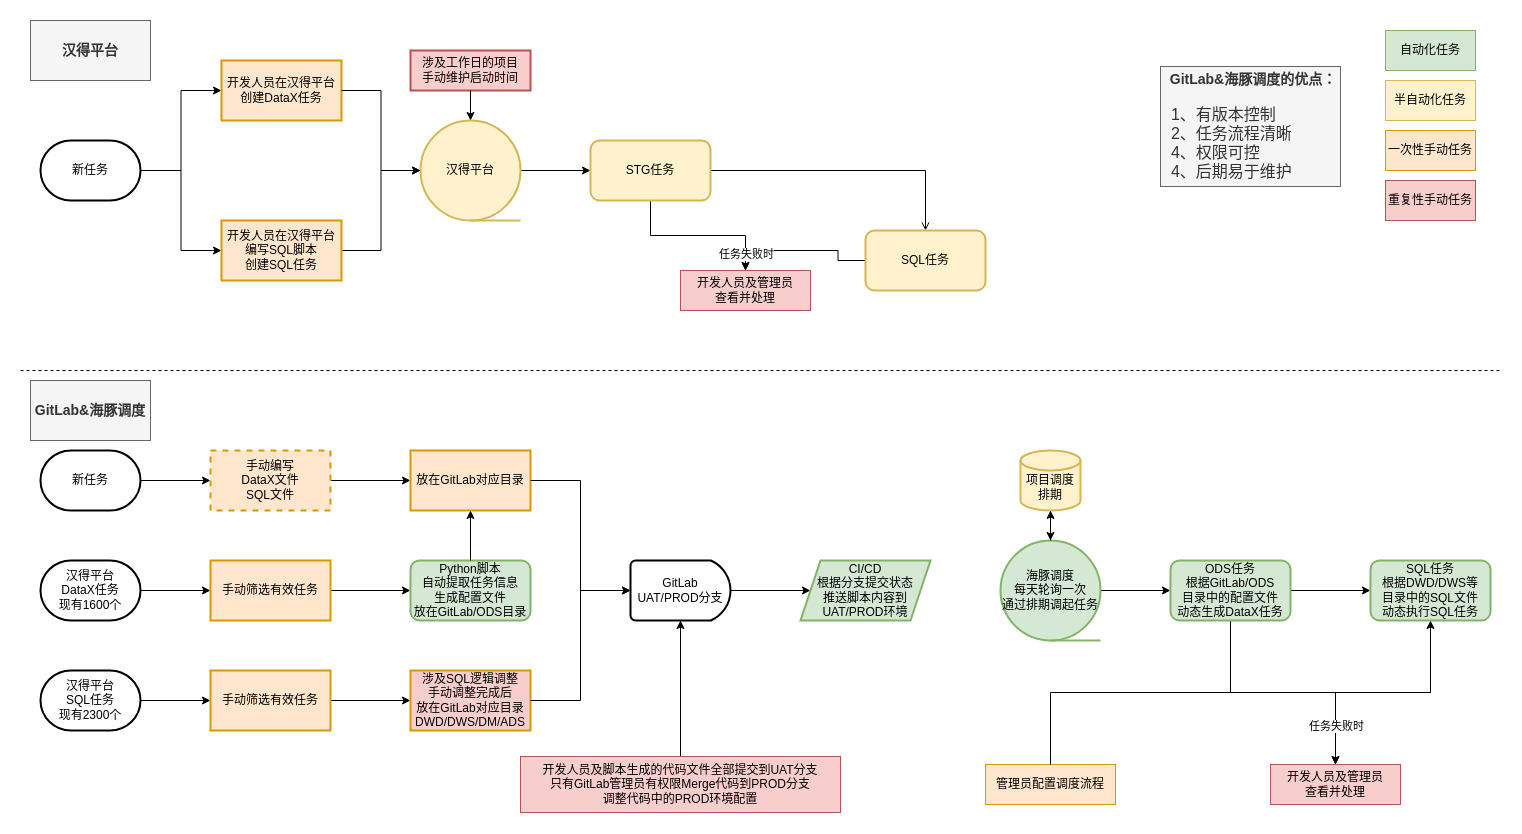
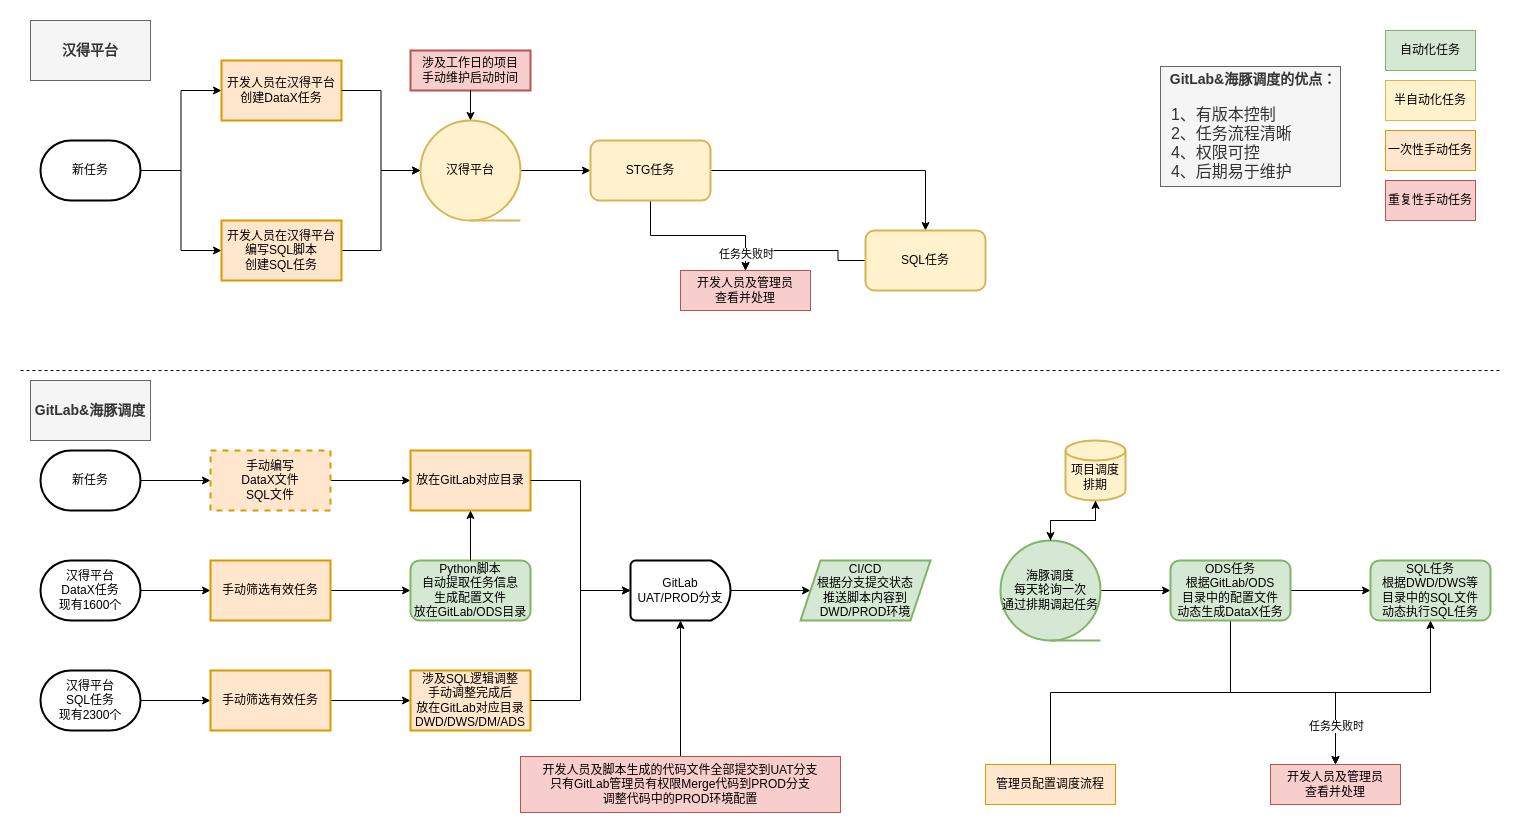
  <mxCell id="0" />
  <mxCell id="1" parent="0" />
  <mxCell id="2" value="" style="edgeStyle=orthogonalEdgeStyle;rounded=0;orthogonalLoop=1;jettySize=auto;html=1;" edge="1" parent="1" source="3" target="5"><mxGeometry relative="1" as="geometry" /></mxCell>
  <mxCell id="3" value="汉得平台&lt;br&gt;DataX任务&lt;br&gt;现有1600个" style="strokeWidth=2;html=1;shape=mxgraph.flowchart.terminator;whiteSpace=wrap;" vertex="1" parent="1"><mxGeometry x="40" y="560" width="100" height="60" as="geometry" /></mxCell>
  <mxCell id="4" value="" style="edgeStyle=orthogonalEdgeStyle;rounded=0;orthogonalLoop=1;jettySize=auto;html=1;" edge="1" parent="1" source="5" target="6"><mxGeometry relative="1" as="geometry" /></mxCell>
  <mxCell id="5" value="手动筛选有效任务" style="whiteSpace=wrap;html=1;strokeWidth=2;fillColor=#ffe6cc;strokeColor=#d79b00;" vertex="1" parent="1"><mxGeometry x="210" y="560" width="120" height="60" as="geometry" /></mxCell>
  <mxCell id="6" value="Python脚本&lt;br&gt;自动提取任务信息&lt;br&gt;生成配置文件&lt;br&gt;放在GitLab/ODS目录" style="rounded=1;whiteSpace=wrap;html=1;strokeWidth=2;fillColor=#d5e8d4;strokeColor=#82b366;" vertex="1" parent="1"><mxGeometry x="410" y="560" width="120" height="60" as="geometry" /></mxCell>
  <mxCell id="7" value="" style="edgeStyle=orthogonalEdgeStyle;rounded=0;orthogonalLoop=1;jettySize=auto;html=1;" edge="1" parent="1" source="8" target="10"><mxGeometry relative="1" as="geometry" /></mxCell>
  <mxCell id="8" value="汉得平台&lt;br&gt;SQL任务&lt;br&gt;现有2300个" style="strokeWidth=2;html=1;shape=mxgraph.flowchart.terminator;whiteSpace=wrap;" vertex="1" parent="1"><mxGeometry x="40" y="670" width="100" height="60" as="geometry" /></mxCell>
  <mxCell id="9" value="" style="edgeStyle=orthogonalEdgeStyle;rounded=0;orthogonalLoop=1;jettySize=auto;html=1;" edge="1" parent="1" source="10" target="11"><mxGeometry relative="1" as="geometry" /></mxCell>
  <mxCell id="10" value="手动筛选有效任务" style="whiteSpace=wrap;html=1;strokeWidth=2;fillColor=#ffe6cc;strokeColor=#d79b00;" vertex="1" parent="1"><mxGeometry x="210" y="670" width="120" height="60" as="geometry" /></mxCell>
- <mxCell id="11" value="涉及SQL逻辑调整&lt;br&gt;手动调整完成后&lt;br&gt;放在GitLab对应目录&lt;br&gt;DWD/DWS/DM/ADS" style="whiteSpace=wrap;html=1;fillColor=#f8cecc;strokeColor=#d79b00;strokeWidth=2;" vertex="1" parent="1"><mxGeometry x="410" y="670" width="120" height="60" as="geometry" /></mxCell>
+ <mxCell id="11" value="涉及SQL逻辑调整&lt;br&gt;手动调整完成后&lt;br&gt;放在GitLab对应目录&lt;br&gt;DWD/DWS/DM/ADS" style="whiteSpace=wrap;html=1;fillColor=#ffe6cc;strokeColor=#d79b00;strokeWidth=2;" vertex="1" parent="1"><mxGeometry x="410" y="670" width="120" height="60" as="geometry" /></mxCell>
  <mxCell id="12" value="" style="edgeStyle=orthogonalEdgeStyle;rounded=0;orthogonalLoop=1;jettySize=auto;html=1;" edge="1" parent="1" source="13" target="15"><mxGeometry relative="1" as="geometry" /></mxCell>
  <mxCell id="13" value="新任务" style="strokeWidth=2;html=1;shape=mxgraph.flowchart.terminator;whiteSpace=wrap;" vertex="1" parent="1"><mxGeometry x="40" y="450" width="100" height="60" as="geometry" /></mxCell>
  <mxCell id="14" value="" style="edgeStyle=orthogonalEdgeStyle;rounded=0;orthogonalLoop=1;jettySize=auto;html=1;" edge="1" parent="1" source="15" target="16"><mxGeometry relative="1" as="geometry" /></mxCell>
  <mxCell id="15" value="手动编写&lt;br&gt;DataX文件&lt;br&gt;SQL文件" style="whiteSpace=wrap;html=1;strokeWidth=2;fillColor=#ffe6cc;strokeColor=#d79b00;dashed=1;" vertex="1" parent="1"><mxGeometry x="210" y="450" width="120" height="60" as="geometry" /></mxCell>
  <mxCell id="16" value="放在GitLab对应目录" style="whiteSpace=wrap;html=1;fillColor=#ffe6cc;strokeColor=#d79b00;strokeWidth=2;" vertex="1" parent="1"><mxGeometry x="410" y="450" width="120" height="60" as="geometry" /></mxCell>
  <mxCell id="17" value="" style="edgeStyle=orthogonalEdgeStyle;rounded=0;orthogonalLoop=1;jettySize=auto;html=1;" edge="1" parent="1" source="18" target="24"><mxGeometry relative="1" as="geometry" /></mxCell>
  <mxCell id="18" value="GitLab&lt;br&gt;UAT/PROD分支" style="strokeWidth=2;html=1;shape=mxgraph.flowchart.delay;whiteSpace=wrap;" vertex="1" parent="1"><mxGeometry x="630" y="560" width="100" height="60" as="geometry" /></mxCell>
  <mxCell id="19" style="edgeStyle=orthogonalEdgeStyle;rounded=0;orthogonalLoop=1;jettySize=auto;html=1;entryX=0;entryY=0.5;entryDx=0;entryDy=0;entryPerimeter=0;" edge="1" parent="1" source="16" target="18"><mxGeometry relative="1" as="geometry" /></mxCell>
  <mxCell id="20" style="edgeStyle=orthogonalEdgeStyle;rounded=0;orthogonalLoop=1;jettySize=auto;html=1;entryX=0;entryY=0.5;entryDx=0;entryDy=0;entryPerimeter=0;" edge="1" parent="1" source="11" target="18"><mxGeometry relative="1" as="geometry" /></mxCell>
  <mxCell id="21" style="edgeStyle=orthogonalEdgeStyle;rounded=0;orthogonalLoop=1;jettySize=auto;html=1;" edge="1" parent="1" source="6" target="16"><mxGeometry relative="1" as="geometry" /></mxCell>
  <mxCell id="22" style="edgeStyle=orthogonalEdgeStyle;rounded=0;orthogonalLoop=1;jettySize=auto;html=1;" edge="1" parent="1" source="23" target="18"><mxGeometry relative="1" as="geometry" /></mxCell>
  <mxCell id="23" value="开发人员及脚本生成的代码文件全部提交到UAT分支&lt;br style=&quot;border-color: var(--border-color);&quot;&gt;&lt;span style=&quot;&quot;&gt;只有GitLab管理员有权限Merge代码到PROD分支&lt;br&gt;调整代码中的PROD环境配置&lt;br&gt;&lt;/span&gt;" style="rounded=0;whiteSpace=wrap;html=1;fillColor=#f8cecc;strokeColor=#b85450;" vertex="1" parent="1"><mxGeometry x="520" y="756" width="320" height="56" as="geometry" /></mxCell>
- <mxCell id="24" value="CI/CD&lt;br style=&quot;border-color: var(--border-color);&quot;&gt;根据分支提交状态&lt;br&gt;推送脚本内容到&lt;br&gt;UAT/PROD环境" style="shape=parallelogram;perimeter=parallelogramPerimeter;whiteSpace=wrap;html=1;fixedSize=1;strokeWidth=2;fillColor=#d5e8d4;strokeColor=#82b366;" vertex="1" parent="1"><mxGeometry x="800" y="560" width="130" height="60" as="geometry" /></mxCell>
+ <mxCell id="24" value="CI/CD&lt;br style=&quot;border-color: var(--border-color);&quot;&gt;根据分支提交状态&lt;br&gt;推送脚本内容到&lt;br&gt;DWD/PROD环境" style="shape=parallelogram;perimeter=parallelogramPerimeter;whiteSpace=wrap;html=1;fixedSize=1;strokeWidth=2;fillColor=#d5e8d4;strokeColor=#82b366;" vertex="1" parent="1"><mxGeometry x="800" y="560" width="130" height="60" as="geometry" /></mxCell>
  <mxCell id="25" value="" style="edgeStyle=orthogonalEdgeStyle;rounded=0;orthogonalLoop=1;jettySize=auto;html=1;" edge="1" parent="1" source="26" target="34"><mxGeometry relative="1" as="geometry" /></mxCell>
  <mxCell id="26" value="海豚调度&lt;br&gt;每天轮询一次&lt;br&gt;通过排期调起任务" style="strokeWidth=2;html=1;shape=mxgraph.flowchart.sequential_data;whiteSpace=wrap;fillColor=#d5e8d4;strokeColor=#82b366;" vertex="1" parent="1"><mxGeometry x="1000" y="540" width="100" height="100" as="geometry" /></mxCell>
  <mxCell id="27" style="edgeStyle=orthogonalEdgeStyle;rounded=0;orthogonalLoop=1;jettySize=auto;html=1;" edge="1" parent="1" source="28" target="26"><mxGeometry relative="1" as="geometry" /></mxCell>
- <mxCell id="28" value="&lt;br&gt;项目调度排期" style="strokeWidth=2;html=1;shape=mxgraph.flowchart.database;whiteSpace=wrap;fillColor=#fff2cc;strokeColor=#d6b656;" vertex="1" parent="1"><mxGeometry x="1020" y="450" width="60" height="60" as="geometry" /></mxCell>
+ <mxCell id="28" value="&lt;br&gt;项目调度排期" style="strokeWidth=2;html=1;shape=mxgraph.flowchart.database;whiteSpace=wrap;fillColor=#fff2cc;strokeColor=#d6b656;" vertex="1" parent="1"><mxGeometry x="1065" y="440" width="60" height="60" as="geometry" /></mxCell>
  <mxCell id="29" style="edgeStyle=orthogonalEdgeStyle;rounded=0;orthogonalLoop=1;jettySize=auto;html=1;entryX=0.5;entryY=1;entryDx=0;entryDy=0;entryPerimeter=0;" edge="1" parent="1" source="26" target="28"><mxGeometry relative="1" as="geometry" /></mxCell>
  <mxCell id="30" value="管理员配置调度流程" style="rounded=0;whiteSpace=wrap;html=1;fillColor=#ffe6cc;strokeColor=#d79b00;" vertex="1" parent="1"><mxGeometry x="985" y="764" width="130" height="40" as="geometry" /></mxCell>
  <mxCell id="31" style="edgeStyle=orthogonalEdgeStyle;rounded=0;orthogonalLoop=1;jettySize=auto;html=1;exitX=0.5;exitY=0;exitDx=0;exitDy=0;" edge="1" parent="1" source="30" target="37"><mxGeometry relative="1" as="geometry"><mxPoint x="1049.5" y="810" as="sourcePoint" /><mxPoint x="1050" y="680" as="targetPoint" /></mxGeometry></mxCell>
  <mxCell id="32" value="" style="edgeStyle=orthogonalEdgeStyle;rounded=0;orthogonalLoop=1;jettySize=auto;html=1;" edge="1" parent="1" source="34" target="37"><mxGeometry relative="1" as="geometry" /></mxCell>
  <mxCell id="33" style="edgeStyle=orthogonalEdgeStyle;rounded=0;orthogonalLoop=1;jettySize=auto;html=1;entryX=0.5;entryY=0;entryDx=0;entryDy=0;" edge="1" parent="1" source="34" target="38"><mxGeometry relative="1" as="geometry" /></mxCell>
  <mxCell id="34" value="ODS任务&lt;br&gt;根据GitLab/ODS&lt;br&gt;目录中的配置文件&lt;br&gt;动态生成DataX任务" style="rounded=1;whiteSpace=wrap;html=1;fillColor=#d5e8d4;strokeColor=#82b366;strokeWidth=2;" vertex="1" parent="1"><mxGeometry x="1170" y="560" width="120" height="60" as="geometry" /></mxCell>
  <mxCell id="35" style="edgeStyle=orthogonalEdgeStyle;rounded=0;orthogonalLoop=1;jettySize=auto;html=1;entryX=0.5;entryY=0;entryDx=0;entryDy=0;" edge="1" parent="1" source="37" target="38"><mxGeometry relative="1" as="geometry" /></mxCell>
  <mxCell id="36" value="任务失败时" style="edgeLabel;html=1;align=center;verticalAlign=middle;resizable=0;points=[];" vertex="1" connectable="0" parent="35"><mxGeometry x="0.632" y="-1" relative="1" as="geometry"><mxPoint x="1" y="5" as="offset" /></mxGeometry></mxCell>
  <mxCell id="37" value="SQL任务&lt;br&gt;根据DWD/DWS等&lt;br&gt;目录中的SQL文件&lt;br&gt;动态执行SQL任务" style="whiteSpace=wrap;html=1;fillColor=#d5e8d4;strokeColor=#82b366;rounded=1;strokeWidth=2;" vertex="1" parent="1"><mxGeometry x="1370" y="560" width="120" height="60" as="geometry" /></mxCell>
  <mxCell id="38" value="开发人员及管理员&lt;br&gt;查看并处理" style="rounded=0;whiteSpace=wrap;html=1;fillColor=#f8cecc;strokeColor=#b85450;" vertex="1" parent="1"><mxGeometry x="1270" y="764" width="130" height="40" as="geometry" /></mxCell>
  <mxCell id="39" value="" style="endArrow=none;dashed=1;html=1;rounded=0;" edge="1" parent="1"><mxGeometry width="50" height="50" relative="1" as="geometry"><mxPoint y="370" as="sourcePoint" x="20" /><mxPoint x="1500" y="370" as="targetPoint" /></mxGeometry></mxCell>
  <mxCell id="40" style="edgeStyle=orthogonalEdgeStyle;rounded=0;orthogonalLoop=1;jettySize=auto;html=1;entryX=0;entryY=0.5;entryDx=0;entryDy=0;" edge="1" parent="1" source="42" target="43"><mxGeometry relative="1" as="geometry" /></mxCell>
  <mxCell id="41" style="edgeStyle=orthogonalEdgeStyle;rounded=0;orthogonalLoop=1;jettySize=auto;html=1;entryX=0;entryY=0.5;entryDx=0;entryDy=0;" edge="1" parent="1" source="42" target="45"><mxGeometry relative="1" as="geometry" /></mxCell>
  <mxCell id="42" value="新任务" style="strokeWidth=2;html=1;shape=mxgraph.flowchart.terminator;whiteSpace=wrap;" vertex="1" parent="1"><mxGeometry x="40" y="140" width="100" height="60" as="geometry" /></mxCell>
  <mxCell id="43" value="开发人员在汉得平台&lt;br&gt;创建DataX任务" style="whiteSpace=wrap;html=1;strokeWidth=2;fillColor=#ffe6cc;strokeColor=#d79b00;" vertex="1" parent="1"><mxGeometry x="221" y="60" width="120" height="60" as="geometry" /></mxCell>
  <mxCell id="44" value="" style="edgeStyle=orthogonalEdgeStyle;rounded=0;orthogonalLoop=1;jettySize=auto;html=1;entryX=0;entryY=0.5;entryDx=0;entryDy=0;entryPerimeter=0;" edge="1" parent="1" source="45" target="47"><mxGeometry relative="1" as="geometry"><mxPoint x="580" y="170" as="targetPoint" /></mxGeometry></mxCell>
  <mxCell id="45" value="开发人员在汉得平台&lt;br&gt;编写SQL脚本&lt;br&gt;创建SQL任务" style="whiteSpace=wrap;html=1;strokeWidth=2;fillColor=#ffe6cc;strokeColor=#d79b00;" vertex="1" parent="1"><mxGeometry x="221" y="220" width="120" height="60" as="geometry" /></mxCell>
  <mxCell id="46" value="" style="edgeStyle=orthogonalEdgeStyle;rounded=0;orthogonalLoop=1;jettySize=auto;html=1;" edge="1" parent="1" source="47" target="52"><mxGeometry relative="1" as="geometry" /></mxCell>
  <mxCell id="47" value="汉得平台" style="strokeWidth=2;html=1;shape=mxgraph.flowchart.sequential_data;whiteSpace=wrap;fillColor=#fff2cc;strokeColor=#d6b656;" vertex="1" parent="1"><mxGeometry x="420" y="120" width="100" height="100" as="geometry" /></mxCell>
  <mxCell id="48" value="涉及工作日的项目&lt;br&gt;手动维护启动时间" style="whiteSpace=wrap;html=1;strokeWidth=2;fillColor=#f8cecc;strokeColor=#b85450;" vertex="1" parent="1"><mxGeometry x="410" y="50" width="120" height="40" as="geometry" /></mxCell>
  <mxCell id="49" style="edgeStyle=orthogonalEdgeStyle;rounded=0;orthogonalLoop=1;jettySize=auto;html=1;entryX=0.5;entryY=0;entryDx=0;entryDy=0;entryPerimeter=0;" edge="1" parent="1" source="48" target="47"><mxGeometry relative="1" as="geometry" /></mxCell>
- <mxCell id="50" value="" style="edgeStyle=orthogonalEdgeStyle;rounded=0;orthogonalLoop=1;jettySize=auto;html=1;endArrow=open;" edge="1" parent="1" source="52" target="55"><mxGeometry relative="1" as="geometry" /></mxCell>
+ <mxCell id="50" value="" style="edgeStyle=orthogonalEdgeStyle;rounded=0;orthogonalLoop=1;jettySize=auto;html=1;" edge="1" parent="1" source="52" target="55"><mxGeometry relative="1" as="geometry" /></mxCell>
  <mxCell id="51" style="edgeStyle=orthogonalEdgeStyle;rounded=0;orthogonalLoop=1;jettySize=auto;html=1;entryX=0.5;entryY=0;entryDx=0;entryDy=0;" edge="1" parent="1" source="52" target="56"><mxGeometry relative="1" as="geometry" /></mxCell>
  <mxCell id="52" value="STG任务" style="rounded=1;whiteSpace=wrap;html=1;fillColor=#fff2cc;strokeColor=#d6b656;strokeWidth=2;" vertex="1" parent="1"><mxGeometry x="590" y="140" width="120" height="60" as="geometry" /></mxCell>
  <mxCell id="53" style="edgeStyle=orthogonalEdgeStyle;rounded=0;orthogonalLoop=1;jettySize=auto;html=1;entryX=0.5;entryY=0;entryDx=0;entryDy=0;" edge="1" parent="1" source="55" target="56"><mxGeometry relative="1" as="geometry" /></mxCell>
  <mxCell id="54" value="任务失败时" style="edgeLabel;html=1;align=center;verticalAlign=middle;resizable=0;points=[];" vertex="1" connectable="0" parent="53"><mxGeometry x="0.771" y="5" relative="1" as="geometry"><mxPoint x="-5" as="offset" /></mxGeometry></mxCell>
  <mxCell id="55" value="SQL任务" style="whiteSpace=wrap;html=1;fillColor=#fff2cc;strokeColor=#d6b656;rounded=1;strokeWidth=2;" vertex="1" parent="1"><mxGeometry x="865" y="230" width="120" height="60" as="geometry" /></mxCell>
  <mxCell id="56" value="开发人员及管理员&lt;br style=&quot;border-color: var(--border-color);&quot;&gt;查看并处理" style="rounded=0;whiteSpace=wrap;html=1;fillColor=#f8cecc;strokeColor=#b85450;" vertex="1" parent="1"><mxGeometry x="680" y="270" width="130" height="40" as="geometry" /></mxCell>
  <mxCell id="57" style="edgeStyle=orthogonalEdgeStyle;rounded=0;orthogonalLoop=1;jettySize=auto;html=1;entryX=0;entryY=0.5;entryDx=0;entryDy=0;entryPerimeter=0;" edge="1" parent="1" source="43" target="47"><mxGeometry relative="1" as="geometry" /></mxCell>
  <mxCell id="58" value="&lt;b&gt;&lt;font style=&quot;font-size: 14px;&quot;&gt;汉得平台&lt;/font&gt;&lt;/b&gt;" style="rounded=0;whiteSpace=wrap;html=1;fillColor=#f5f5f5;fontColor=#333333;strokeColor=#666666;" vertex="1" parent="1"><mxGeometry x="30" y="20" width="120" height="60" as="geometry" /></mxCell>
  <mxCell id="59" value="" style="endArrow=none;dashed=1;html=1;rounded=0;" edge="1" parent="1"><mxGeometry width="50" height="50" relative="1" as="geometry"><mxPoint y="370" as="sourcePoint" x="20" /><mxPoint y="370" as="targetPoint" x="20" /></mxGeometry></mxCell>
  <mxCell id="60" value="&lt;b&gt;&lt;font style=&quot;font-size: 14px;&quot;&gt;GitLab&amp;amp;海豚调度&lt;/font&gt;&lt;/b&gt;" style="rounded=0;whiteSpace=wrap;html=1;fillColor=#f5f5f5;fontColor=#333333;strokeColor=#666666;" vertex="1" parent="1"><mxGeometry x="30" y="380" width="120" height="60" as="geometry" /></mxCell>
  <mxCell id="61" value="一次性手动任务" style="whiteSpace=wrap;html=1;fillColor=#ffe6cc;strokeColor=#d79b00;" vertex="1" parent="1"><mxGeometry x="1385" y="130" width="90" height="40" as="geometry" /></mxCell>
  <mxCell id="62" value="重复性手动任务" style="whiteSpace=wrap;html=1;fillColor=#f8cecc;strokeColor=#b85450;" vertex="1" parent="1"><mxGeometry x="1385" y="180" width="90" height="40" as="geometry" /></mxCell>
  <mxCell id="63" value="自动化任务" style="whiteSpace=wrap;html=1;fillColor=#d5e8d4;strokeColor=#82b366;" vertex="1" parent="1"><mxGeometry x="1385" y="30" width="90" height="40" as="geometry" /></mxCell>
  <mxCell id="64" value="半自动化任务" style="whiteSpace=wrap;html=1;fillColor=#fff2cc;strokeColor=#d6b656;" vertex="1" parent="1"><mxGeometry x="1385" y="80" width="90" height="40" as="geometry" /></mxCell>
  <mxCell id="65" value="&lt;div&gt;&lt;b&gt;&lt;font style=&quot;font-size: 14px;&quot;&gt;&amp;nbsp; GitLab&amp;amp;海豚调度的优点：&lt;/font&gt;&lt;/b&gt;&lt;/div&gt;&lt;div&gt;&lt;b&gt;&lt;font style=&quot;font-size: 14px;&quot;&gt;&lt;br&gt;&lt;/font&gt;&lt;/b&gt;&lt;/div&gt;&lt;div&gt;&lt;span style=&quot;font-size: medium; background-color: initial;&quot;&gt;&amp;nbsp; 1、有版本控制&lt;/span&gt;&lt;br&gt;&lt;/div&gt;&lt;div&gt;&lt;font size=&quot;3&quot;&gt;&amp;nbsp; 2、任务流程清晰&lt;/font&gt;&lt;/div&gt;&lt;div&gt;&lt;font size=&quot;3&quot;&gt;&amp;nbsp; 4、权限可控&lt;/font&gt;&lt;/div&gt;&lt;div&gt;&lt;font size=&quot;3&quot;&gt;&amp;nbsp; 4、后期易于维护&lt;/font&gt;&lt;/div&gt;" style="rounded=0;whiteSpace=wrap;html=1;align=left;fillColor=#f5f5f5;fontColor=#333333;strokeColor=#666666;" vertex="1" parent="1"><mxGeometry x="1160" y="66" width="180" height="120" as="geometry" /></mxCell>
